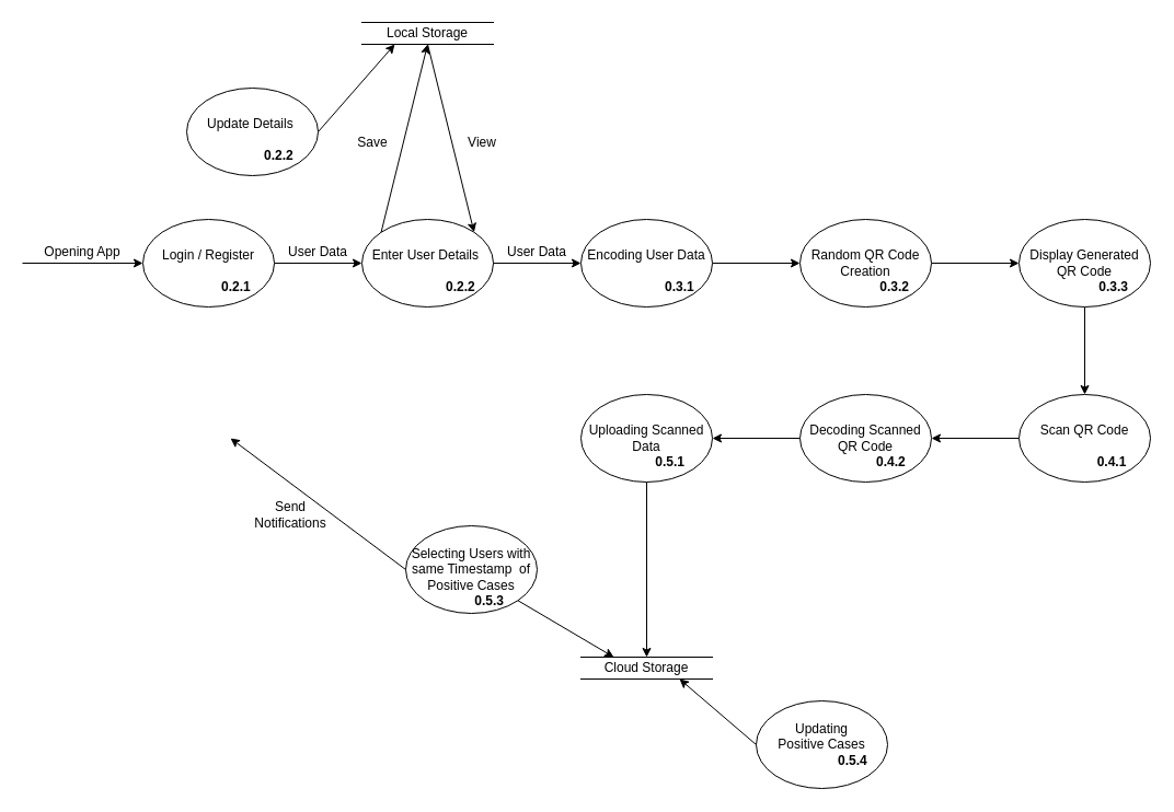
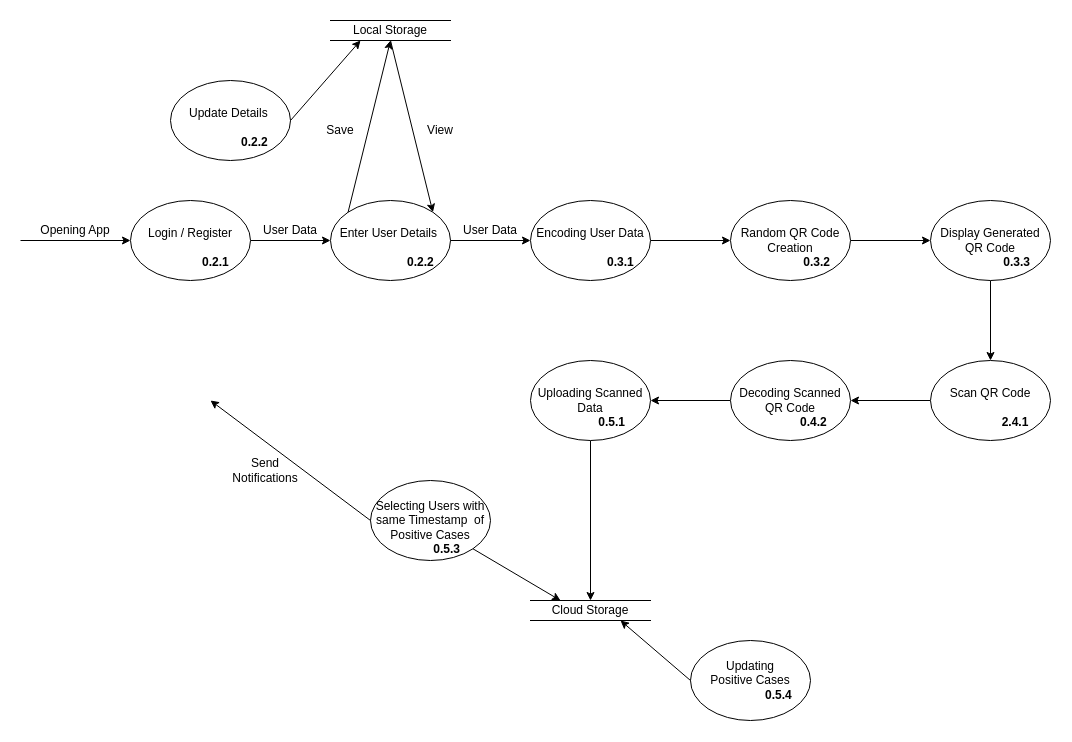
  <mxCell id="0" />
  <mxCell id="1" parent="0" />
  <mxCell id="2" value="&lt;br&gt;Update Details&amp;nbsp;&lt;br&gt;&lt;br&gt;&lt;div style=&quot;text-align: right&quot;&gt;&lt;span&gt;&lt;b&gt;0.2.2&amp;nbsp;&lt;/b&gt;&lt;/span&gt;&lt;/div&gt;" style="ellipse;whiteSpace=wrap;html=1;" vertex="1" parent="1"><mxGeometry x="170" y="80" width="120" height="80" as="geometry" /></mxCell>
  <mxCell id="3" value="&lt;br&gt;Enter User Details&amp;nbsp;&lt;br&gt;&lt;br&gt;&lt;div style=&quot;text-align: right&quot;&gt;&lt;span&gt;&lt;b&gt;0.2.2&amp;nbsp;&amp;nbsp;&lt;/b&gt;&lt;/span&gt;&lt;/div&gt;" style="ellipse;whiteSpace=wrap;html=1;" vertex="1" parent="1"><mxGeometry x="330" y="200" width="120" height="80" as="geometry" /></mxCell>
  <mxCell id="4" value="" style="endArrow=classic;html=1;exitX=1;exitY=0.5;exitDx=0;exitDy=0;entryX=0.25;entryY=1;entryDx=0;entryDy=0;" edge="1" parent="1" source="2" target="10"><mxGeometry width="50" height="50" relative="1" as="geometry"><mxPoint x="410" y="250" as="sourcePoint" /><mxPoint x="460" y="200" as="targetPoint" /></mxGeometry></mxCell>
  <mxCell id="5" value="" style="edgeStyle=orthogonalEdgeStyle;rounded=0;orthogonalLoop=1;jettySize=auto;html=1;" edge="1" parent="1" source="6" target="9"><mxGeometry relative="1" as="geometry" /></mxCell>
  <mxCell id="6" value="&lt;br&gt;Encoding User Data&lt;br&gt;&lt;br&gt;&lt;div style=&quot;text-align: right&quot;&gt;&lt;span&gt;&lt;b&gt;0.3.1&amp;nbsp; &amp;nbsp;&lt;/b&gt;&lt;/span&gt;&lt;/div&gt;" style="ellipse;whiteSpace=wrap;html=1;" vertex="1" parent="1"><mxGeometry x="530" y="200" width="120" height="80" as="geometry" /></mxCell>
  <mxCell id="7" value="" style="endArrow=classic;html=1;exitX=1;exitY=0.5;exitDx=0;exitDy=0;entryX=0;entryY=0.5;entryDx=0;entryDy=0;" edge="1" parent="1" source="3" target="6"><mxGeometry width="50" height="50" relative="1" as="geometry"><mxPoint x="280" y="250" as="sourcePoint" /><mxPoint x="330" y="200" as="targetPoint" /></mxGeometry></mxCell>
  <mxCell id="8" value="" style="edgeStyle=orthogonalEdgeStyle;rounded=0;orthogonalLoop=1;jettySize=auto;html=1;" edge="1" parent="1" source="9" target="23"><mxGeometry relative="1" as="geometry" /></mxCell>
  <mxCell id="9" value="&lt;br&gt;Random QR Code Creation&lt;br&gt;&lt;b style=&quot;text-align: right&quot;&gt;&amp;nbsp; &amp;nbsp; &amp;nbsp; &amp;nbsp; &amp;nbsp; &amp;nbsp; &amp;nbsp; &amp;nbsp; &amp;nbsp;0.3.2&amp;nbsp;&lt;/b&gt;" style="ellipse;whiteSpace=wrap;html=1;" vertex="1" parent="1"><mxGeometry x="730" y="200" width="120" height="80" as="geometry" /></mxCell>
  <mxCell id="10" value="Local Storage" style="shape=partialRectangle;whiteSpace=wrap;html=1;left=0;right=0;fillColor=none;" vertex="1" parent="1"><mxGeometry x="330" y="20" width="120" height="20" as="geometry" /></mxCell>
  <mxCell id="11" value="" style="endArrow=classic;html=1;entryX=0.5;entryY=1;entryDx=0;entryDy=0;exitX=0;exitY=0;exitDx=0;exitDy=0;" edge="1" parent="1" source="3" target="10"><mxGeometry width="50" height="50" relative="1" as="geometry"><mxPoint x="390" y="250" as="sourcePoint" /><mxPoint x="440" y="200" as="targetPoint" /></mxGeometry></mxCell>
  <mxCell id="12" value="" style="endArrow=classic;html=1;exitX=0.5;exitY=1;exitDx=0;exitDy=0;entryX=1;entryY=0;entryDx=0;entryDy=0;" edge="1" parent="1" source="10" target="3"><mxGeometry width="50" height="50" relative="1" as="geometry"><mxPoint x="410" y="44" as="sourcePoint" /><mxPoint x="410" y="190" as="targetPoint" /></mxGeometry></mxCell>
  <mxCell id="13" value="Cloud Storage" style="shape=partialRectangle;whiteSpace=wrap;html=1;left=0;right=0;fillColor=none;" vertex="1" parent="1"><mxGeometry x="530" y="600" width="120" height="20" as="geometry" /></mxCell>
  <mxCell id="14" value="User Data" style="text;html=1;strokeColor=none;fillColor=none;align=center;verticalAlign=middle;whiteSpace=wrap;rounded=0;" vertex="1" parent="1"><mxGeometry x="460" y="220" width="60" height="20" as="geometry" /></mxCell>
  <mxCell id="15" value="View" style="text;html=1;strokeColor=none;fillColor=none;align=center;verticalAlign=middle;whiteSpace=wrap;rounded=0;" vertex="1" parent="1"><mxGeometry x="420" y="120" width="40" height="20" as="geometry" /></mxCell>
  <mxCell id="16" value="Save" style="text;html=1;strokeColor=none;fillColor=none;align=center;verticalAlign=middle;whiteSpace=wrap;rounded=0;" vertex="1" parent="1"><mxGeometry x="320" y="120" width="40" height="20" as="geometry" /></mxCell>
  <mxCell id="17" style="edgeStyle=orthogonalEdgeStyle;rounded=0;orthogonalLoop=1;jettySize=auto;html=1;exitX=1;exitY=0.5;exitDx=0;exitDy=0;" edge="1" parent="1" source="18" target="3"><mxGeometry relative="1" as="geometry" /></mxCell>
  <mxCell id="18" value="&lt;br&gt;Login / Register&lt;br&gt;&lt;br&gt;&lt;div style=&quot;text-align: right&quot;&gt;&lt;span&gt;&lt;b&gt;0.2.1&amp;nbsp;&lt;/b&gt;&lt;/span&gt;&lt;/div&gt;" style="ellipse;whiteSpace=wrap;html=1;" vertex="1" parent="1"><mxGeometry x="130" y="200" width="120" height="80" as="geometry" /></mxCell>
  <mxCell id="19" value="" style="endArrow=classic;html=1;entryX=0;entryY=0.5;entryDx=0;entryDy=0;" edge="1" parent="1" target="18"><mxGeometry width="50" height="50" relative="1" as="geometry"><mxPoint x="20" y="240" as="sourcePoint" /><mxPoint x="280" y="190" as="targetPoint" /></mxGeometry></mxCell>
  <mxCell id="20" value="Opening App" style="text;html=1;strokeColor=none;fillColor=none;align=center;verticalAlign=middle;whiteSpace=wrap;rounded=0;" vertex="1" parent="1"><mxGeometry x="20" y="220" width="110" height="20" as="geometry" /></mxCell>
  <mxCell id="21" value="User Data" style="text;html=1;strokeColor=none;fillColor=none;align=center;verticalAlign=middle;whiteSpace=wrap;rounded=0;" vertex="1" parent="1"><mxGeometry x="260" y="220" width="60" height="20" as="geometry" /></mxCell>
  <mxCell id="22" value="" style="edgeStyle=orthogonalEdgeStyle;rounded=0;orthogonalLoop=1;jettySize=auto;html=1;" edge="1" parent="1" source="23" target="25"><mxGeometry relative="1" as="geometry" /></mxCell>
  <mxCell id="23" value="&lt;br&gt;Display Generated QR Code&lt;br&gt;&lt;b style=&quot;text-align: right&quot;&gt;&amp;nbsp; &amp;nbsp; &amp;nbsp; &amp;nbsp; &amp;nbsp; &amp;nbsp; &amp;nbsp; &amp;nbsp; &amp;nbsp;0.3.3&amp;nbsp;&lt;/b&gt;" style="ellipse;whiteSpace=wrap;html=1;" vertex="1" parent="1"><mxGeometry x="930" y="200" width="120" height="80" as="geometry" /></mxCell>
  <mxCell id="24" value="" style="edgeStyle=orthogonalEdgeStyle;rounded=0;orthogonalLoop=1;jettySize=auto;html=1;" edge="1" parent="1" source="25" target="27"><mxGeometry relative="1" as="geometry" /></mxCell>
- <mxCell id="25" value="&lt;br&gt;Scan QR Code&lt;br&gt;&lt;br&gt;&lt;b style=&quot;text-align: right&quot;&gt;&amp;nbsp; &amp;nbsp; &amp;nbsp; &amp;nbsp; &amp;nbsp; &amp;nbsp; &amp;nbsp; &amp;nbsp; &amp;nbsp;0.4.1&amp;nbsp;&amp;nbsp;&lt;/b&gt;" style="ellipse;whiteSpace=wrap;html=1;" vertex="1" parent="1"><mxGeometry x="930" y="360" width="120" height="80" as="geometry" /></mxCell>
+ <mxCell id="25" value="&lt;br&gt;Scan QR Code&lt;br&gt;&lt;br&gt;&lt;b style=&quot;text-align: right&quot;&gt;&amp;nbsp; &amp;nbsp; &amp;nbsp; &amp;nbsp; &amp;nbsp; &amp;nbsp; &amp;nbsp; &amp;nbsp; &amp;nbsp;2.4.1&amp;nbsp;&amp;nbsp;&lt;/b&gt;" style="ellipse;whiteSpace=wrap;html=1;" vertex="1" parent="1"><mxGeometry x="930" y="360" width="120" height="80" as="geometry" /></mxCell>
  <mxCell id="26" value="" style="edgeStyle=orthogonalEdgeStyle;rounded=0;orthogonalLoop=1;jettySize=auto;html=1;" edge="1" parent="1" source="27" target="29"><mxGeometry relative="1" as="geometry" /></mxCell>
  <mxCell id="27" value="&lt;br&gt;Decoding Scanned QR Code&lt;br&gt;&lt;b style=&quot;text-align: right&quot;&gt;&amp;nbsp; &amp;nbsp; &amp;nbsp; &amp;nbsp; &amp;nbsp; &amp;nbsp; &amp;nbsp; &amp;nbsp; &amp;nbsp;0.4.2&amp;nbsp; &amp;nbsp;&lt;/b&gt;" style="ellipse;whiteSpace=wrap;html=1;" vertex="1" parent="1"><mxGeometry x="730" y="360" width="120" height="80" as="geometry" /></mxCell>
  <mxCell id="28" style="edgeStyle=orthogonalEdgeStyle;rounded=0;orthogonalLoop=1;jettySize=auto;html=1;exitX=0.5;exitY=1;exitDx=0;exitDy=0;entryX=0.5;entryY=0;entryDx=0;entryDy=0;" edge="1" parent="1" source="29" target="13"><mxGeometry relative="1" as="geometry" /></mxCell>
  <mxCell id="29" value="&lt;br&gt;Uploading Scanned Data&lt;br&gt;&lt;b style=&quot;text-align: right&quot;&gt;&amp;nbsp; &amp;nbsp; &amp;nbsp; &amp;nbsp; &amp;nbsp; &amp;nbsp; &amp;nbsp; &amp;nbsp; &amp;nbsp;0.5.1&amp;nbsp; &amp;nbsp;&amp;nbsp;&lt;/b&gt;" style="ellipse;whiteSpace=wrap;html=1;" vertex="1" parent="1"><mxGeometry x="530" y="360" width="120" height="80" as="geometry" /></mxCell>
  <mxCell id="30" value="&lt;br&gt;Selecting Users with same Timestamp&amp;nbsp; of Positive Cases&lt;br&gt;&lt;b style=&quot;text-align: right&quot;&gt;&amp;nbsp; &amp;nbsp; &amp;nbsp; &amp;nbsp; &amp;nbsp; &amp;nbsp; &amp;nbsp; &amp;nbsp; &amp;nbsp;0.5.3&amp;nbsp; &amp;nbsp; &amp;nbsp; &amp;nbsp;&lt;/b&gt;" style="ellipse;whiteSpace=wrap;html=1;" vertex="1" parent="1"><mxGeometry x="370" y="480" width="120" height="80" as="geometry" /></mxCell>
  <mxCell id="31" value="" style="endArrow=classic;html=1;entryX=0.25;entryY=0;entryDx=0;entryDy=0;exitX=1;exitY=1;exitDx=0;exitDy=0;" edge="1" parent="1" source="30" target="13"><mxGeometry width="50" height="50" relative="1" as="geometry"><mxPoint x="610" y="430" as="sourcePoint" /><mxPoint x="660" y="380" as="targetPoint" /></mxGeometry></mxCell>
  <mxCell id="32" value="Updating &lt;br&gt;Positive Cases&lt;br&gt;&lt;b style=&quot;text-align: right&quot;&gt;&amp;nbsp; &amp;nbsp; &amp;nbsp; &amp;nbsp; &amp;nbsp; &amp;nbsp; &amp;nbsp; &amp;nbsp; &amp;nbsp;0.5.4&lt;/b&gt;" style="ellipse;whiteSpace=wrap;html=1;" vertex="1" parent="1"><mxGeometry x="690" y="640" width="120" height="80" as="geometry" /></mxCell>
  <mxCell id="33" value="" style="endArrow=classic;html=1;exitX=0;exitY=0.5;exitDx=0;exitDy=0;entryX=0.75;entryY=1;entryDx=0;entryDy=0;" edge="1" parent="1" source="32" target="13"><mxGeometry width="50" height="50" relative="1" as="geometry"><mxPoint x="400" y="710" as="sourcePoint" /><mxPoint x="450" y="660" as="targetPoint" /></mxGeometry></mxCell>
  <mxCell id="34" value="" style="endArrow=classic;html=1;exitX=0;exitY=0.5;exitDx=0;exitDy=0;" edge="1" parent="1" source="30"><mxGeometry width="50" height="50" relative="1" as="geometry"><mxPoint x="310" y="390" as="sourcePoint" /><mxPoint x="210" y="400" as="targetPoint" /></mxGeometry></mxCell>
  <mxCell id="35" value="Send Notifications" style="text;html=1;strokeColor=none;fillColor=none;align=center;verticalAlign=middle;whiteSpace=wrap;rounded=0;" vertex="1" parent="1"><mxGeometry x="220" y="460" width="90" height="20" as="geometry" /></mxCell>
